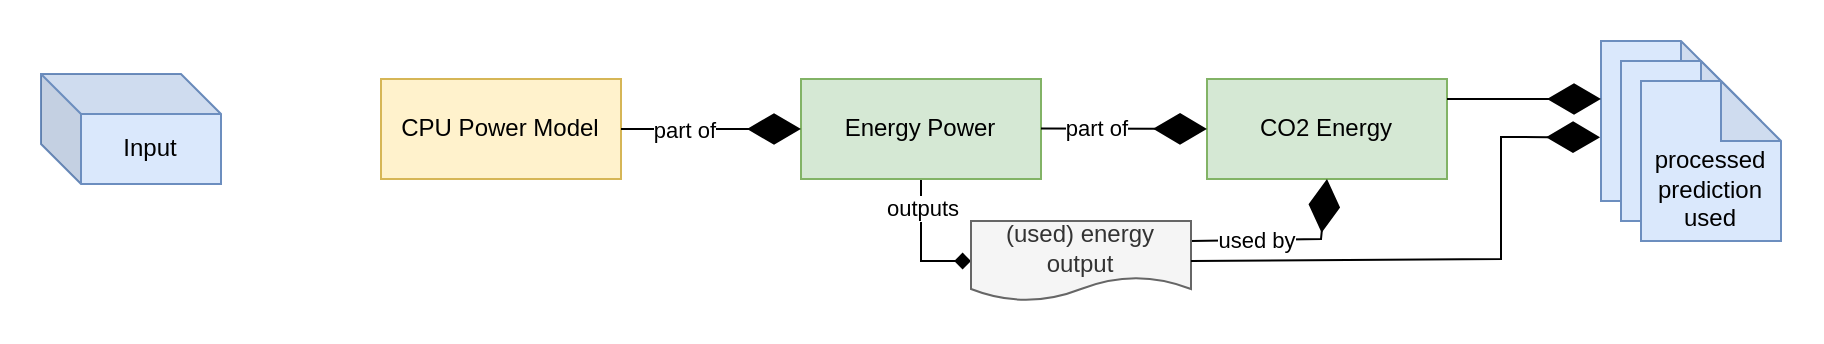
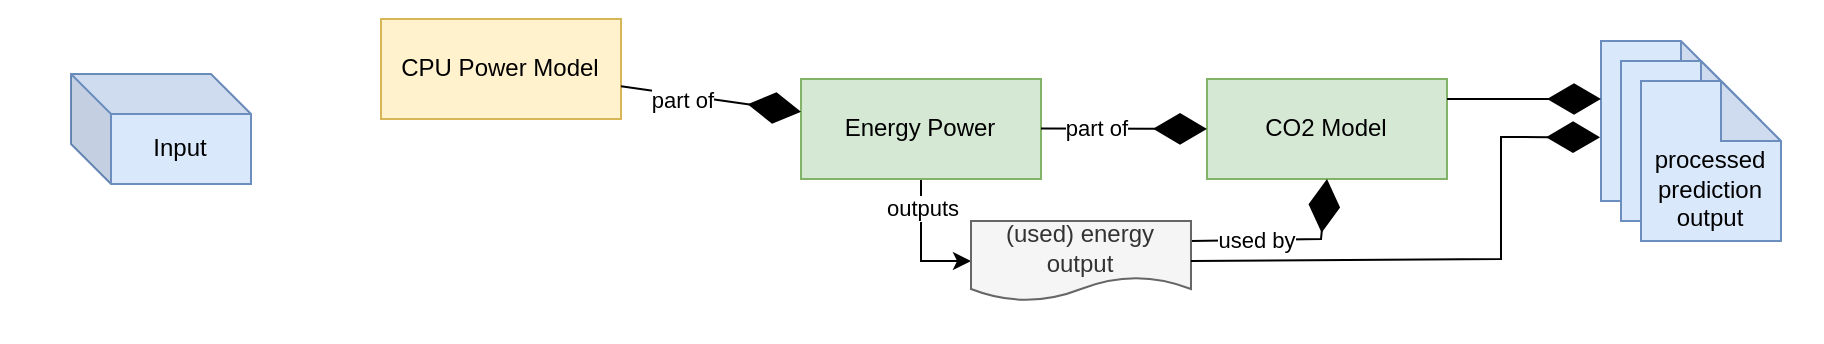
  <mxCell id="0" />
  <mxCell id="1" parent="0" />
- <mxCell id="2" value="CPU Power Model" style="rounded=0;whiteSpace=wrap;html=1;fillColor=#fff2cc;strokeColor=#d6b656;" parent="1" vertex="1"><mxGeometry x="190" y="39" width="120" height="50" as="geometry" /></mxCell>
- <mxCell id="3" style="edgeStyle=orthogonalEdgeStyle;rounded=0;orthogonalLoop=1;jettySize=auto;html=1;entryX=0;entryY=0.5;entryDx=0;entryDy=0;endArrow=diamond;" edge="1" parent="1" source="5" target="15"><mxGeometry relative="1" as="geometry" /></mxCell>
+ <mxCell id="2" value="CPU Power Model" style="rounded=0;whiteSpace=wrap;html=1;fillColor=#fff2cc;strokeColor=#d6b656;" parent="1" vertex="1"><mxGeometry x="190" y="9" width="120" height="50" as="geometry" /></mxCell>
+ <mxCell id="3" style="edgeStyle=orthogonalEdgeStyle;rounded=0;orthogonalLoop=1;jettySize=auto;html=1;entryX=0;entryY=0.5;entryDx=0;entryDy=0;" edge="1" parent="1" source="5" target="15"><mxGeometry relative="1" as="geometry" /></mxCell>
  <mxCell id="4" value="outputs" style="edgeLabel;html=1;align=center;verticalAlign=middle;resizable=0;points=[];" vertex="1" connectable="0" parent="3"><mxGeometry x="-0.561" relative="1" as="geometry"><mxPoint as="offset" /></mxGeometry></mxCell>
  <mxCell id="5" value="Energy Power" style="rounded=0;whiteSpace=wrap;html=1;fillColor=#d5e8d4;strokeColor=#82b366;" parent="1" vertex="1"><mxGeometry x="400" y="39" width="120" height="50" as="geometry" /></mxCell>
  <mxCell id="6" value="" style="endArrow=diamondThin;endFill=1;endSize=24;html=1;rounded=0;" parent="1" source="2" target="5" edge="1"><mxGeometry width="160" relative="1" as="geometry"><mxPoint x="360" y="9" as="sourcePoint" /><mxPoint x="520" y="9" as="targetPoint" /></mxGeometry></mxCell>
  <mxCell id="7" value="part of" style="edgeLabel;html=1;align=center;verticalAlign=middle;resizable=0;points=[];" parent="6" vertex="1" connectable="0"><mxGeometry x="0.057" y="2" relative="1" as="geometry"><mxPoint x="-17" y="2" as="offset" /></mxGeometry></mxCell>
- <mxCell id="8" value="CO2 Energy" style="rounded=0;whiteSpace=wrap;html=1;fillColor=#d5e8d4;strokeColor=#82b366;" parent="1" vertex="1"><mxGeometry x="603" y="39" width="120" height="50" as="geometry" /></mxCell>
+ <mxCell id="8" value="CO2 Model" style="rounded=0;whiteSpace=wrap;html=1;fillColor=#d5e8d4;strokeColor=#82b366;" parent="1" vertex="1"><mxGeometry x="603" y="39" width="120" height="50" as="geometry" /></mxCell>
  <mxCell id="9" value="" style="endArrow=diamondThin;endFill=1;endSize=24;html=1;rounded=0;entryX=0.5;entryY=1;entryDx=0;entryDy=0;exitX=1;exitY=0.25;exitDx=0;exitDy=0;" parent="1" source="15" target="8" edge="1"><mxGeometry width="160" relative="1" as="geometry"><mxPoint x="610" y="120" as="sourcePoint" /><mxPoint x="693" y="120" as="targetPoint" /><Array as="points"><mxPoint x="660" y="119" /></Array></mxGeometry></mxCell>
  <mxCell id="10" value="used by" style="edgeLabel;html=1;align=center;verticalAlign=middle;resizable=0;points=[];" parent="9" vertex="1" connectable="0"><mxGeometry x="0.057" y="2" relative="1" as="geometry"><mxPoint x="-17" y="2" as="offset" /></mxGeometry></mxCell>
  <mxCell id="11" value="" style="shape=note;whiteSpace=wrap;html=1;backgroundOutline=1;darkOpacity=0.05;fillColor=#dae8fc;strokeColor=#6c8ebf;" parent="1" vertex="1"><mxGeometry x="800" y="20" width="70" height="80" as="geometry" /></mxCell>
  <mxCell id="12" value="" style="shape=note;whiteSpace=wrap;html=1;backgroundOutline=1;darkOpacity=0.05;fillColor=#dae8fc;strokeColor=#6c8ebf;" parent="1" vertex="1"><mxGeometry x="810" y="30" width="70" height="80" as="geometry" /></mxCell>
- <mxCell id="13" value="&lt;div&gt;&lt;br&gt;&lt;/div&gt;&lt;div&gt;&lt;br&gt;&lt;/div&gt;&lt;div&gt;processed prediction&lt;/div&gt;&lt;div&gt;used&lt;/div&gt;" style="shape=note;whiteSpace=wrap;html=1;backgroundOutline=1;darkOpacity=0.05;fillColor=#dae8fc;strokeColor=#6c8ebf;" parent="1" vertex="1"><mxGeometry x="820" y="40" width="70" height="80" as="geometry" /></mxCell>
- <mxCell id="14" value="Input" style="shape=cube;whiteSpace=wrap;html=1;boundedLbl=1;backgroundOutline=1;darkOpacity=0.05;darkOpacity2=0.1;fillColor=#dae8fc;strokeColor=#6c8ebf;" vertex="1" parent="1"><mxGeometry x="20" y="36.5" width="90" height="55" as="geometry" /></mxCell>
+ <mxCell id="13" value="&lt;div&gt;&lt;br&gt;&lt;/div&gt;&lt;div&gt;&lt;br&gt;&lt;/div&gt;&lt;div&gt;processed prediction&lt;/div&gt;&lt;div&gt;output&lt;/div&gt;" style="shape=note;whiteSpace=wrap;html=1;backgroundOutline=1;darkOpacity=0.05;fillColor=#dae8fc;strokeColor=#6c8ebf;" parent="1" vertex="1"><mxGeometry x="820" y="40" width="70" height="80" as="geometry" /></mxCell>
+ <mxCell id="14" value="Input" style="shape=cube;whiteSpace=wrap;html=1;boundedLbl=1;backgroundOutline=1;darkOpacity=0.05;darkOpacity2=0.1;fillColor=#dae8fc;strokeColor=#6c8ebf;" vertex="1" parent="1"><mxGeometry x="35" y="36.5" width="90" height="55" as="geometry" /></mxCell>
  <mxCell id="15" value="(used) energy output" style="shape=document;whiteSpace=wrap;html=1;boundedLbl=1;fillColor=#f5f5f5;fontColor=#333333;strokeColor=#666666;" vertex="1" parent="1"><mxGeometry x="485" y="110" width="110" height="40" as="geometry" /></mxCell>
  <mxCell id="16" value="" style="endArrow=diamondThin;endFill=1;endSize=24;html=1;rounded=0;exitX=1;exitY=0.5;exitDx=0;exitDy=0;entryX=-0.007;entryY=0.602;entryDx=0;entryDy=0;entryPerimeter=0;" edge="1" parent="1" source="15" target="11"><mxGeometry width="160" relative="1" as="geometry"><mxPoint x="620" y="129.83" as="sourcePoint" /><mxPoint x="710" y="129.83" as="targetPoint" /><Array as="points"><mxPoint x="750" y="129" /><mxPoint x="750" y="68" /></Array></mxGeometry></mxCell>
  <mxCell id="17" value="" style="endArrow=diamondThin;endFill=1;endSize=24;html=1;rounded=0;entryX=0;entryY=0.5;entryDx=0;entryDy=0;" edge="1" parent="1" target="8"><mxGeometry width="160" relative="1" as="geometry"><mxPoint x="520" y="63.77" as="sourcePoint" /><mxPoint x="610" y="63.77" as="targetPoint" /></mxGeometry></mxCell>
  <mxCell id="18" value="part of" style="edgeLabel;html=1;align=center;verticalAlign=middle;resizable=0;points=[];" vertex="1" connectable="0" parent="17"><mxGeometry x="0.057" y="2" relative="1" as="geometry"><mxPoint x="-17" y="2" as="offset" /></mxGeometry></mxCell>
  <mxCell id="19" value="" style="endArrow=diamondThin;endFill=1;endSize=24;html=1;rounded=0;" edge="1" parent="1"><mxGeometry width="160" relative="1" as="geometry"><mxPoint x="723" y="49" as="sourcePoint" /><mxPoint x="800" y="49" as="targetPoint" /></mxGeometry></mxCell>
